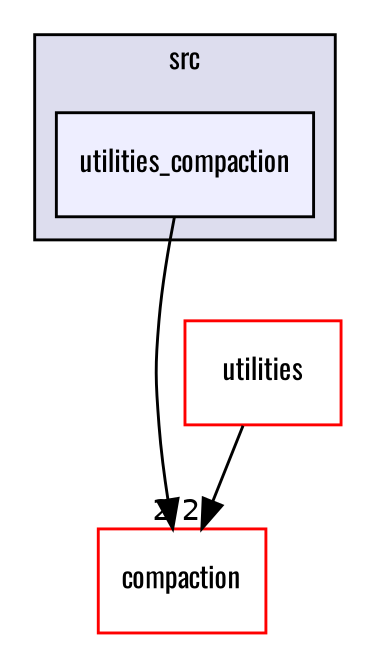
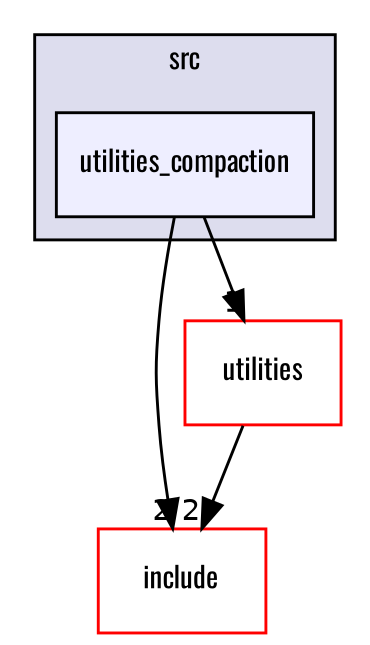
  digraph {
    compound=true
    fontname=Oswald
    node [fillcolor=white fontname=Oswald fontsize=10 shape=box style=filled color=red]
    edge [fontname=Oswald headlabel=2 labeldistance=1.5 labelfontname=Helvetica labelfontsize=10]
    n1 [fillcolor="#eeeeff" label=utilities_compaction pencolor=black color=""]
-   n2 [label=compaction]
+   n2 [label=include]
    n3 [label=utilities]
    subgraph cluster_1 {
      bgcolor="#ddddee"
      fontsize=10
      label=src
      pencolor=black
      n1
    }
    n1 -> n2
+   n1 -> n3 [headlabel=1]
    n3 -> n2
  }
